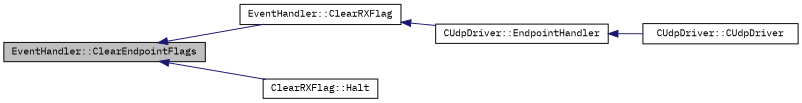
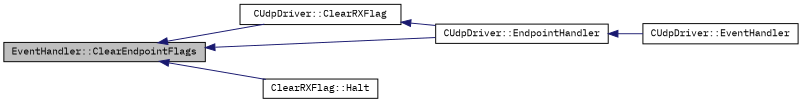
  digraph {
    fontname="IBM Plex Mono"
    rankdir=LR
    node [color=black fontname="IBM Plex Mono" fontsize=10 shape=record]
    edge [color=midnightblue dir=back fontname="IBM Plex Mono" fontsize=10 labelfontname=FreeSans labelfontsize=10 style=solid]
    n1 [fillcolor=grey75 fontcolor=black height=0.2 label="EventHandler::ClearEndpointFlags" style=filled width=0.4]
-   n2 [height=0.2 label="EventHandler::ClearRXFlag" width=0.4]
+   n2 [height=0.2 label="CUdpDriver::ClearRXFlag" width=0.4]
    n3 [height=0.2 label="CUdpDriver::EndpointHandler" width=0.4]
    n4 [height=0.2 label="ClearRXFlag::Halt" width=0.4]
-   n5 [height=0.2 label="CUdpDriver::CUdpDriver" width=0.4]
+   n5 [height=0.2 label="CUdpDriver::EventHandler" width=0.4]
    n1 -> n2
+   n1 -> n3
    n1 -> n4
    n2 -> n3
    n3 -> n5
  }
